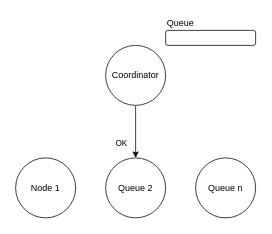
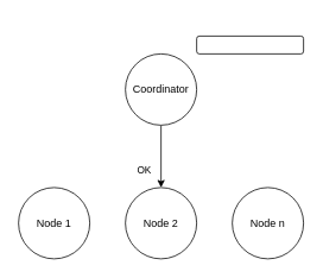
  <mxCell id="0" />
  <mxCell id="1" parent="0" />
  <mxCell id="2" value="Node 1" style="ellipse;whiteSpace=wrap;html=1;aspect=fixed;" parent="1" vertex="1"><mxGeometry x="20" y="210" width="80" height="80" as="geometry" /></mxCell>
  <mxCell id="3" style="edgeStyle=orthogonalEdgeStyle;rounded=0;orthogonalLoop=1;jettySize=auto;html=1;exitX=0.5;exitY=0;exitDx=0;exitDy=0;entryX=0.5;entryY=1;entryDx=0;entryDy=0;startArrow=classic;startFill=1;endArrow=none;endFill=0;" parent="1" source="5" target="7" edge="1"><mxGeometry relative="1" as="geometry" /></mxCell>
  <mxCell id="4" value="OK" style="edgeLabel;html=1;align=center;verticalAlign=middle;resizable=0;points=[];" parent="3" vertex="1" connectable="0"><mxGeometry x="-0.229" y="3" relative="1" as="geometry"><mxPoint x="-17" y="7" as="offset" /></mxGeometry></mxCell>
- <mxCell id="5" value="Queue 2" style="ellipse;whiteSpace=wrap;html=1;aspect=fixed;" parent="1" vertex="1"><mxGeometry x="140" y="210" width="80" height="80" as="geometry" /></mxCell>
- <mxCell id="6" value="Queue n" style="ellipse;whiteSpace=wrap;html=1;aspect=fixed;" parent="1" vertex="1"><mxGeometry x="260" y="210" width="80" height="80" as="geometry" /></mxCell>
+ <mxCell id="5" value="Node 2" style="ellipse;whiteSpace=wrap;html=1;aspect=fixed;" parent="1" vertex="1"><mxGeometry x="140" y="210" width="80" height="80" as="geometry" /></mxCell>
+ <mxCell id="6" value="Node n" style="ellipse;whiteSpace=wrap;html=1;aspect=fixed;" parent="1" vertex="1"><mxGeometry x="260" y="210" width="80" height="80" as="geometry" /></mxCell>
  <mxCell id="7" value="Coordinator" style="ellipse;whiteSpace=wrap;html=1;aspect=fixed;" parent="1" vertex="1"><mxGeometry x="140" y="60" width="80" height="80" as="geometry" /></mxCell>
  <mxCell id="8" value="" style="rounded=1;whiteSpace=wrap;html=1;align=left;" parent="1" vertex="1"><mxGeometry x="220" y="40" width="120" height="20" as="geometry" /></mxCell>
- <mxCell id="9" value="Queue" style="text;html=1;strokeColor=none;fillColor=none;align=center;verticalAlign=middle;whiteSpace=wrap;rounded=0;" parent="1" vertex="1"><mxGeometry x="220" y="20" width="40" height="20" as="geometry" /></mxCell>
